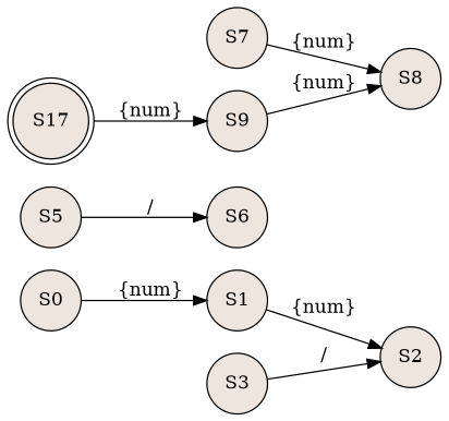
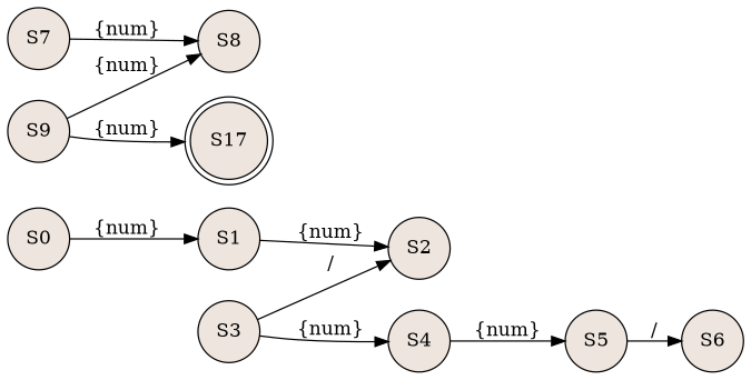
  digraph {
    rankdir=LR
    node [fillcolor=seashell2 shape=circle style=filled]
    n1 [label=S0]
    n2 [label=S1]
    n3 [label=S2]
    n4 [label=S3]
+   n5 [label=S4]
    n6 [label=S5]
    n7 [label=S6]
    n8 [label=S7]
    n9 [label=S8]
    n10 [label=S9]
    n11 [label=S17 shape=doublecircle]
    n1 -> n2 [label="{num}"]
    n2 -> n3 [label="{num}"]
    n4 -> n3 [label="/"]
+   n4 -> n5 [label="{num}"]
+   n5 -> n6 [label="{num}"]
    n6 -> n7 [label="/"]
    n8 -> n9 [label="{num}"]
    n10 -> n9 [label="{num}"]
-   n11 -> n10 [label="{num}"]
+   n10 -> n11 [label="{num}"]
  }
